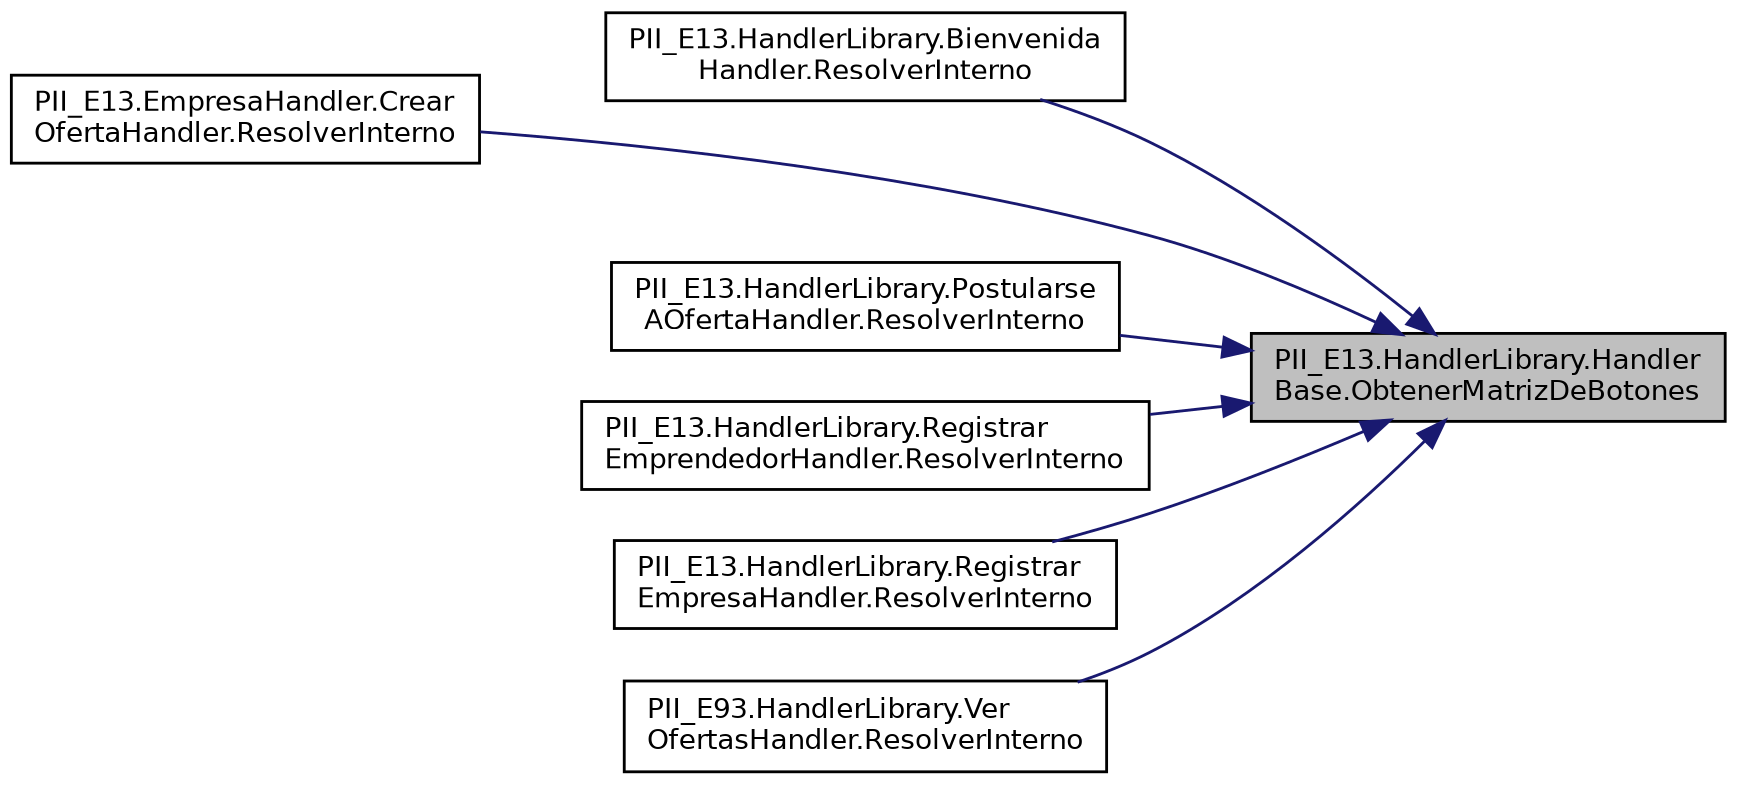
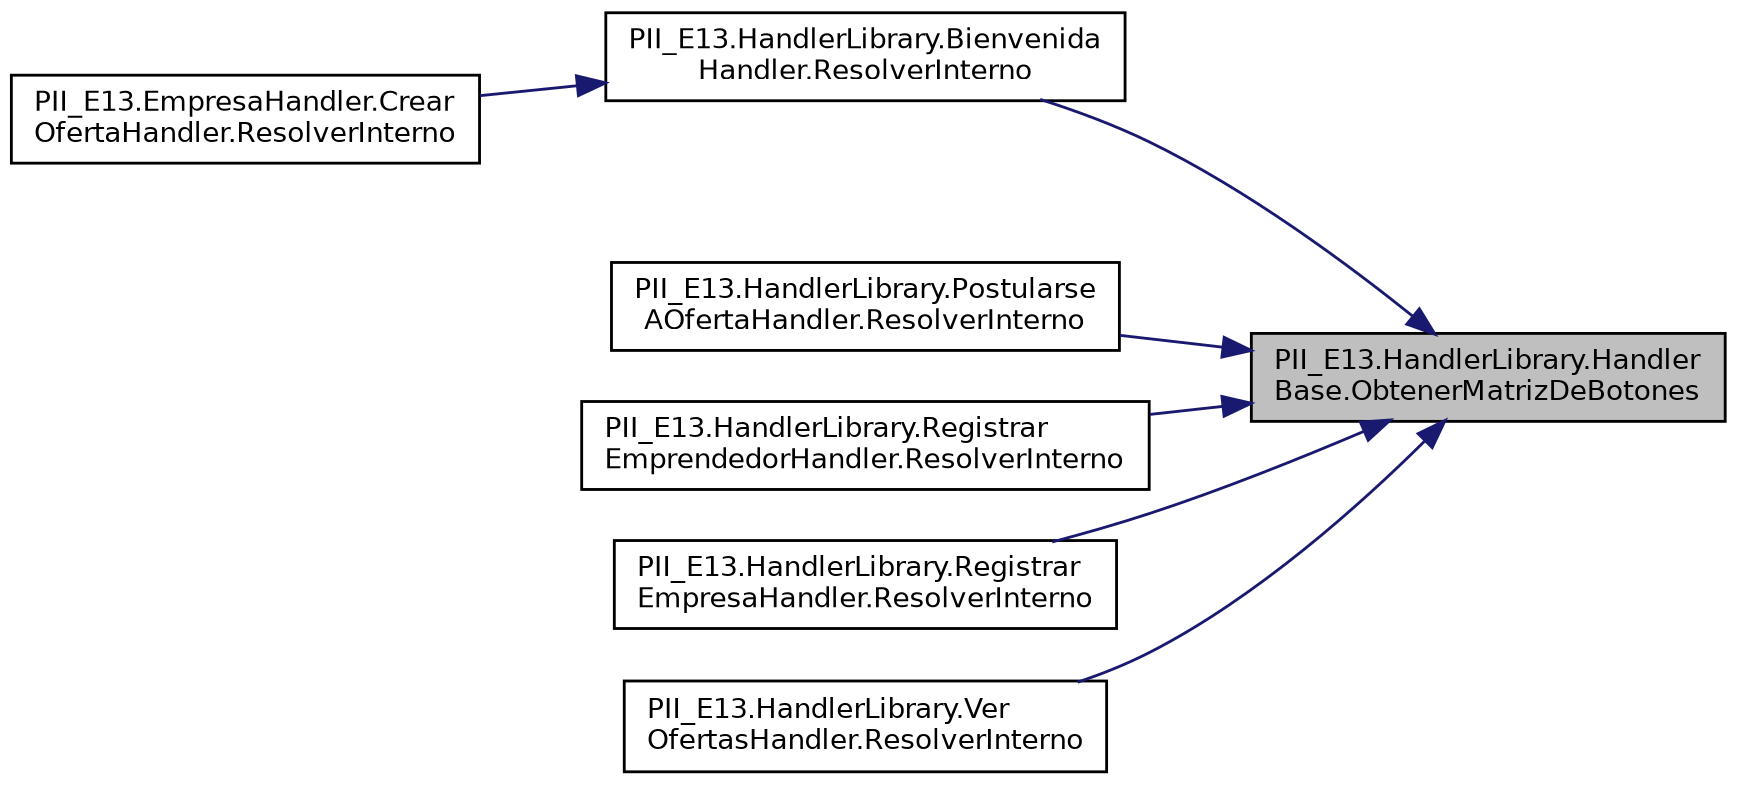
  digraph {
    rankdir=RL
    node [color=black fillcolor=white fontname=Helvetica fontsize=10 shape=record style=filled]
    edge [color=midnightblue dir=back fontname=Helvetica fontsize=10 labelfontname=Helvetica labelfontsize=10 style=solid]
    n1 [fillcolor=grey75 fontcolor=black height=0.2 label="PII_E13.HandlerLibrary.Handler\lBase.ObtenerMatrizDeBotones" width=0.4]
    n2 [height=0.2 label="PII_E13.HandlerLibrary.Bienvenida\lHandler.ResolverInterno" width=0.4]
    n3 [height=0.2 label="PII_E13.EmpresaHandler.Crear\lOfertaHandler.ResolverInterno" width=0.4]
    n4 [height=0.2 label="PII_E13.HandlerLibrary.Postularse\lAOfertaHandler.ResolverInterno" width=0.4]
    n5 [height=0.2 label="PII_E13.HandlerLibrary.Registrar\lEmprendedorHandler.ResolverInterno" width=0.4]
    n6 [height=0.2 label="PII_E13.HandlerLibrary.Registrar\lEmpresaHandler.ResolverInterno" width=0.4]
-   n7 [height=0.2 label="PII_E93.HandlerLibrary.Ver\lOfertasHandler.ResolverInterno" width=0.4]
+   n7 [height=0.2 label="PII_E13.HandlerLibrary.Ver\lOfertasHandler.ResolverInterno" width=0.4]
    n1 -> n2
-   n1 -> n3
+   n2 -> n3
    n1 -> n4
    n1 -> n5
    n1 -> n6
    n1 -> n7
  }
